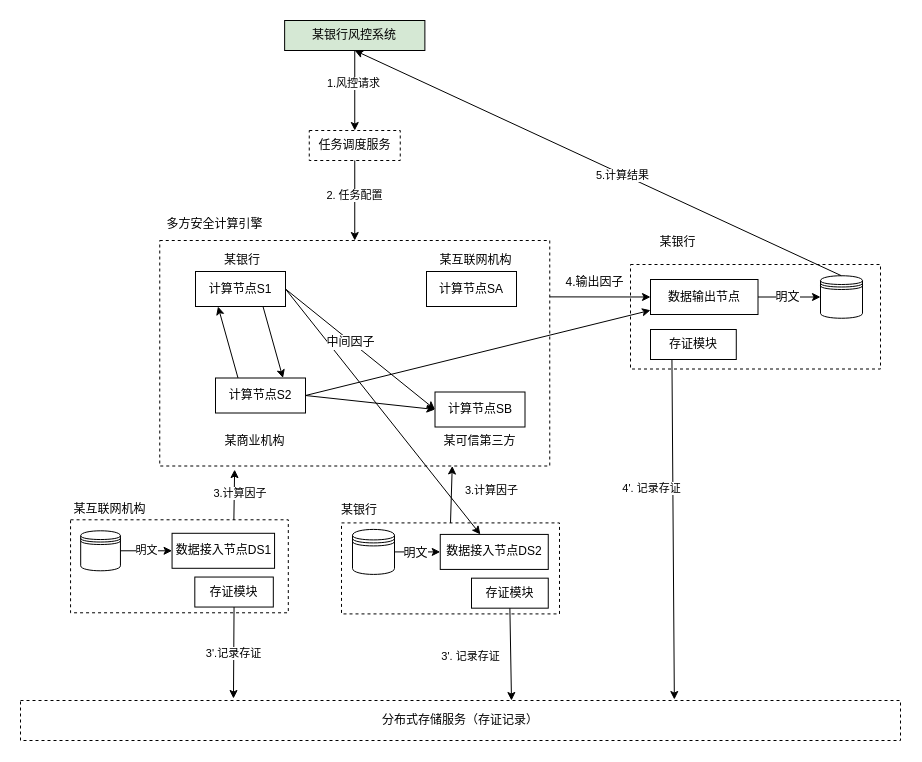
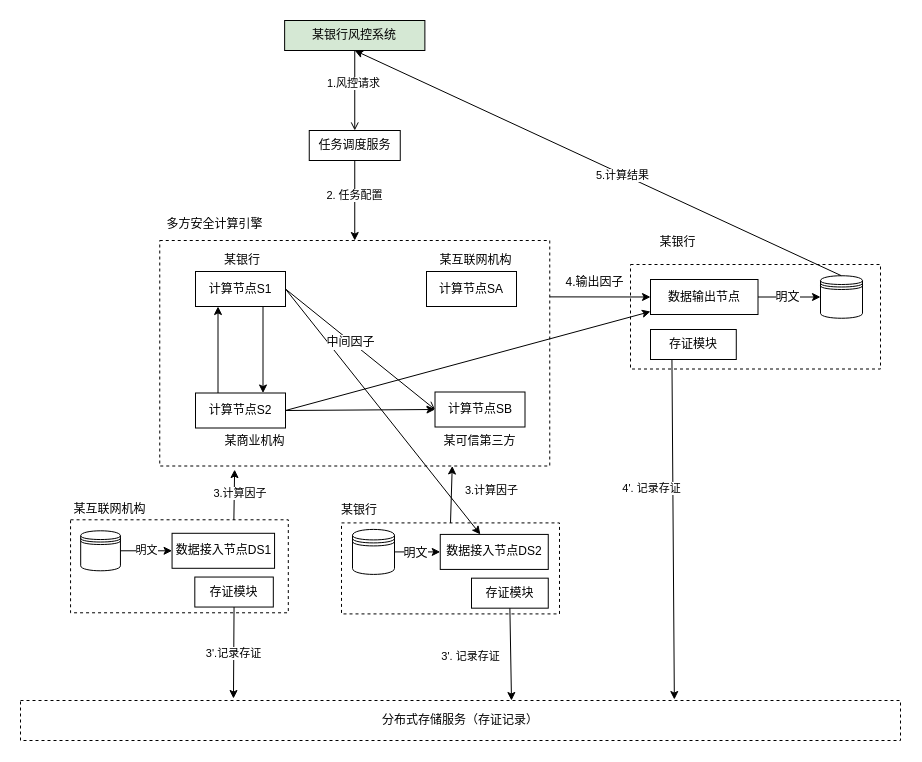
  <mxCell id="0" />
  <mxCell id="1" parent="0" />
  <mxCell id="2" value="" style="rounded=0;whiteSpace=wrap;html=1;dashed=1;" parent="1" vertex="1"><mxGeometry x="630" y="264" width="250" height="104.5" as="geometry" /></mxCell>
  <mxCell id="3" value="" style="rounded=0;whiteSpace=wrap;html=1;dashed=1;" parent="1" vertex="1"><mxGeometry x="341" y="522.42" width="218" height="91" as="geometry" /></mxCell>
  <mxCell id="4" value="" style="rounded=0;whiteSpace=wrap;html=1;dashed=1;" parent="1" vertex="1"><mxGeometry x="70.06" y="519.29" width="217.75" height="93" as="geometry" /></mxCell>
  <mxCell id="5" value="" style="rounded=0;whiteSpace=wrap;html=1;fillColor=none;labelPosition=center;verticalLabelPosition=middle;align=center;verticalAlign=middle;dashed=1;" parent="1" vertex="1"><mxGeometry x="159.25" y="240" width="390" height="225.5" as="geometry" /></mxCell>
  <mxCell id="6" value="数据接入节点DS2" style="rounded=0;whiteSpace=wrap;html=1;" parent="1" vertex="1"><mxGeometry x="439.75" y="533.92" width="108" height="35" as="geometry" /></mxCell>
- <mxCell id="7" value="任务调度服务" style="rounded=0;whiteSpace=wrap;html=1;dashed=1;" parent="1" vertex="1"><mxGeometry x="308.75" y="130" width="91" height="30" as="geometry" /></mxCell>
+ <mxCell id="7" value="任务调度服务" style="rounded=0;whiteSpace=wrap;html=1;" parent="1" vertex="1"><mxGeometry x="308.75" y="130" width="91" height="30" as="geometry" /></mxCell>
  <mxCell id="8" value="" style="endArrow=classic;html=1;entryX=0.5;entryY=0;entryDx=0;entryDy=0;exitX=0.5;exitY=1;exitDx=0;exitDy=0;" parent="1" source="7" target="5" edge="1"><mxGeometry width="50" height="50" relative="1" as="geometry"><mxPoint x="260" y="195" as="sourcePoint" /><mxPoint x="310" y="145" as="targetPoint" /></mxGeometry></mxCell>
  <mxCell id="9" value="2. 任务配置" style="edgeLabel;html=1;align=center;verticalAlign=middle;resizable=0;points=[];" parent="8" vertex="1" connectable="0"><mxGeometry x="-0.149" y="-1" relative="1" as="geometry"><mxPoint as="offset" /></mxGeometry></mxCell>
  <mxCell id="10" value="存证模块" style="rounded=0;whiteSpace=wrap;html=1;fillColor=none;" parent="1" vertex="1"><mxGeometry x="471" y="577.67" width="76.75" height="30" as="geometry" /></mxCell>
  <mxCell id="11" value="计算节点S1" style="rounded=0;whiteSpace=wrap;html=1;fillColor=none;" parent="1" vertex="1"><mxGeometry x="195" y="271" width="90" height="35" as="geometry" /></mxCell>
  <mxCell id="12" value="" style="endArrow=classic;html=1;exitX=0.25;exitY=0;exitDx=0;exitDy=0;entryX=0.25;entryY=1;entryDx=0;entryDy=0;" parent="1" source="13" target="11" edge="1"><mxGeometry width="50" height="50" relative="1" as="geometry"><mxPoint x="259.25" y="365.5" as="sourcePoint" /><mxPoint x="459.25" y="350.5" as="targetPoint" /></mxGeometry></mxCell>
- <mxCell id="13" value="计算节点S2" style="rounded=0;whiteSpace=wrap;html=1;fillColor=none;" parent="1" vertex="1"><mxGeometry x="215" y="377.5" width="90" height="35" as="geometry" /></mxCell>
+ <mxCell id="13" value="计算节点S2" style="rounded=0;whiteSpace=wrap;html=1;fillColor=none;" parent="1" vertex="1"><mxGeometry x="195" y="392.5" width="90" height="35" as="geometry" /></mxCell>
  <mxCell id="14" value="计算节点SB" style="rounded=0;whiteSpace=wrap;html=1;fillColor=none;" parent="1" vertex="1"><mxGeometry x="434.5" y="391.5" width="90" height="35" as="geometry" /></mxCell>
  <mxCell id="15" value="计算节点SA" style="rounded=0;whiteSpace=wrap;html=1;fillColor=none;" parent="1" vertex="1"><mxGeometry x="426" y="271" width="90" height="35" as="geometry" /></mxCell>
  <mxCell id="16" value="" style="endArrow=classic;html=1;exitX=0.75;exitY=1;exitDx=0;exitDy=0;entryX=0.75;entryY=0;entryDx=0;entryDy=0;" parent="1" source="11" target="13" edge="1"><mxGeometry width="50" height="50" relative="1" as="geometry"><mxPoint x="271.75" y="390.5" as="sourcePoint" /><mxPoint x="271.75" y="343" as="targetPoint" /></mxGeometry></mxCell>
  <mxCell id="17" value="" style="endArrow=classic;html=1;exitX=1;exitY=0.5;exitDx=0;exitDy=0;" parent="1" source="11" target="6" edge="1"><mxGeometry width="50" height="50" relative="1" as="geometry"><mxPoint x="316.75" y="343" as="sourcePoint" /><mxPoint x="316.75" y="390.5" as="targetPoint" /></mxGeometry></mxCell>
  <mxCell id="18" value="" style="endArrow=classic;html=1;exitX=1;exitY=0.5;exitDx=0;exitDy=0;entryX=0;entryY=0.5;entryDx=0;entryDy=0;" parent="1" source="13" target="14" edge="1"><mxGeometry width="50" height="50" relative="1" as="geometry"><mxPoint x="316.75" y="343" as="sourcePoint" /><mxPoint x="316.75" y="390.5" as="targetPoint" /></mxGeometry></mxCell>
  <mxCell id="19" value="" style="endArrow=classic;html=1;exitX=1;exitY=0.5;exitDx=0;exitDy=0;" parent="1" source="13" target="34" edge="1"><mxGeometry width="50" height="50" relative="1" as="geometry"><mxPoint x="316.75" y="343" as="sourcePoint" /><mxPoint x="316.75" y="390.5" as="targetPoint" /></mxGeometry></mxCell>
- <mxCell id="20" value="" style="endArrow=classic;html=1;exitX=1;exitY=0.5;exitDx=0;exitDy=0;entryX=0;entryY=0.5;entryDx=0;entryDy=0;" parent="1" source="11" target="14" edge="1"><mxGeometry width="50" height="50" relative="1" as="geometry"><mxPoint x="329.25" y="408" as="sourcePoint" /><mxPoint x="409.25" y="334.25" as="targetPoint" /></mxGeometry></mxCell>
+ <mxCell id="20" value="" style="endArrow=open;html=1;exitX=1;exitY=0.5;exitDx=0;exitDy=0;entryX=0;entryY=0.5;entryDx=0;entryDy=0;" parent="1" source="11" target="14" edge="1"><mxGeometry width="50" height="50" relative="1" as="geometry"><mxPoint x="329.25" y="408" as="sourcePoint" /><mxPoint x="409.25" y="334.25" as="targetPoint" /></mxGeometry></mxCell>
  <mxCell id="21" value="中间因子" style="text;html=1;align=center;verticalAlign=middle;resizable=0;points=[];labelBackgroundColor=#ffffff;" parent="20" vertex="1" connectable="0"><mxGeometry x="-0.128" y="-1" relative="1" as="geometry"><mxPoint as="offset" /></mxGeometry></mxCell>
  <mxCell id="22" value="某可信第三方" style="text;html=1;strokeColor=none;fillColor=none;align=center;verticalAlign=middle;whiteSpace=wrap;rounded=0;" parent="1" vertex="1"><mxGeometry x="417.12" y="430.5" width="124.75" height="20" as="geometry" /></mxCell>
  <mxCell id="23" value="某互联网机构" style="text;html=1;strokeColor=none;fillColor=none;align=center;verticalAlign=middle;whiteSpace=wrap;rounded=0;" parent="1" vertex="1"><mxGeometry x="408.62" y="250" width="133.25" height="20" as="geometry" /></mxCell>
  <mxCell id="24" value="某银行" style="text;html=1;strokeColor=none;fillColor=none;align=center;verticalAlign=middle;whiteSpace=wrap;rounded=0;" parent="1" vertex="1"><mxGeometry x="195" y="250" width="94.25" height="20" as="geometry" /></mxCell>
  <mxCell id="25" value="某商业机构" style="text;html=1;strokeColor=none;fillColor=none;align=center;verticalAlign=middle;whiteSpace=wrap;rounded=0;" parent="1" vertex="1"><mxGeometry x="199.25" y="430.5" width="110.75" height="20" as="geometry" /></mxCell>
  <mxCell id="26" value="" style="shape=datastore;whiteSpace=wrap;html=1;" parent="1" vertex="1"><mxGeometry x="352" y="528.92" width="42" height="45" as="geometry" /></mxCell>
  <mxCell id="27" value="" style="endArrow=classic;html=1;entryX=0;entryY=0.5;entryDx=0;entryDy=0;" parent="1" source="26" target="6" edge="1"><mxGeometry width="50" height="50" relative="1" as="geometry"><mxPoint x="373.5" y="511.42" as="sourcePoint" /><mxPoint x="423.5" y="461.42" as="targetPoint" /></mxGeometry></mxCell>
  <mxCell id="28" value="明文" style="text;html=1;align=center;verticalAlign=middle;resizable=0;points=[];labelBackgroundColor=#ffffff;" parent="27" vertex="1" connectable="0"><mxGeometry x="-0.142" y="-1" relative="1" as="geometry"><mxPoint as="offset" /></mxGeometry></mxCell>
  <mxCell id="29" value="数据接入节点DS1" style="rounded=0;whiteSpace=wrap;html=1;" parent="1" vertex="1"><mxGeometry x="171.56" y="532.79" width="102.5" height="35" as="geometry" /></mxCell>
  <mxCell id="30" value="存证模块" style="rounded=0;whiteSpace=wrap;html=1;fillColor=none;" parent="1" vertex="1"><mxGeometry x="194.31" y="576.54" width="78.5" height="30" as="geometry" /></mxCell>
  <mxCell id="31" value="" style="shape=datastore;whiteSpace=wrap;html=1;" parent="1" vertex="1"><mxGeometry x="80.19" y="530.29" width="39.75" height="40" as="geometry" /></mxCell>
  <mxCell id="32" value="明文" style="endArrow=classic;html=1;exitX=1;exitY=0.5;exitDx=0;exitDy=0;entryX=0;entryY=0.5;entryDx=0;entryDy=0;" parent="1" source="31" target="29" edge="1"><mxGeometry width="50" height="50" relative="1" as="geometry"><mxPoint x="102.56" y="502.29" as="sourcePoint" /><mxPoint x="152.56" y="452.29" as="targetPoint" /></mxGeometry></mxCell>
  <mxCell id="33" value="某互联网机构" style="text;html=1;strokeColor=none;fillColor=none;align=center;verticalAlign=middle;whiteSpace=wrap;rounded=0;" parent="1" vertex="1"><mxGeometry x="70.06" y="499.29" width="78.94" height="20" as="geometry" /></mxCell>
  <mxCell id="34" value="数据输出节点" style="rounded=0;whiteSpace=wrap;html=1;" parent="1" vertex="1"><mxGeometry x="650" y="279" width="107.5" height="35" as="geometry" /></mxCell>
  <mxCell id="35" value="存证模块" style="rounded=0;whiteSpace=wrap;html=1;fillColor=none;" parent="1" vertex="1"><mxGeometry x="650" y="329" width="85.78" height="30" as="geometry" /></mxCell>
  <mxCell id="36" value="" style="shape=datastore;whiteSpace=wrap;html=1;" parent="1" vertex="1"><mxGeometry x="820" y="275.25" width="42" height="42.5" as="geometry" /></mxCell>
  <mxCell id="37" value="" style="endArrow=classic;html=1;exitX=1;exitY=0.5;exitDx=0;exitDy=0;" parent="1" source="34" target="36" edge="1"><mxGeometry width="50" height="50" relative="1" as="geometry"><mxPoint x="702.5" y="324" as="sourcePoint" /><mxPoint x="752.5" y="274" as="targetPoint" /></mxGeometry></mxCell>
  <mxCell id="38" value="明文" style="text;html=1;align=center;verticalAlign=middle;resizable=0;points=[];labelBackgroundColor=#ffffff;" parent="37" vertex="1" connectable="0"><mxGeometry x="-0.057" relative="1" as="geometry"><mxPoint as="offset" /></mxGeometry></mxCell>
  <mxCell id="39" value="某银行" style="text;html=1;strokeColor=none;fillColor=none;align=center;verticalAlign=middle;whiteSpace=wrap;rounded=0;" parent="1" vertex="1"><mxGeometry x="630" y="232.25" width="94.5" height="20" as="geometry" /></mxCell>
  <mxCell id="40" value="分布式存储服务（存证记录）" style="rounded=0;whiteSpace=wrap;html=1;dashed=1;" parent="1" vertex="1"><mxGeometry x="20" y="700" width="880" height="40" as="geometry" /></mxCell>
  <mxCell id="41" value="3'.记录存证" style="endArrow=classic;html=1;exitX=0.5;exitY=1;exitDx=0;exitDy=0;entryX=0.242;entryY=-0.05;entryDx=0;entryDy=0;entryPerimeter=0;" parent="1" source="30" target="40" edge="1"><mxGeometry width="50" height="50" relative="1" as="geometry"><mxPoint x="116" y="547.69" as="sourcePoint" /><mxPoint x="236" y="710" as="targetPoint" /></mxGeometry></mxCell>
  <mxCell id="42" value="多方安全计算引擎" style="text;html=1;strokeColor=none;fillColor=none;align=center;verticalAlign=middle;whiteSpace=wrap;rounded=0;" parent="1" vertex="1"><mxGeometry x="159.25" y="214.25" width="110.75" height="20" as="geometry" /></mxCell>
  <mxCell id="43" value="" style="endArrow=classic;html=1;entryX=0;entryY=0.5;entryDx=0;entryDy=0;exitX=1;exitY=0.25;exitDx=0;exitDy=0;" parent="1" source="5" target="34" edge="1"><mxGeometry width="50" height="50" relative="1" as="geometry"><mxPoint x="570" y="240" as="sourcePoint" /><mxPoint x="582.5" y="275" as="targetPoint" /></mxGeometry></mxCell>
  <mxCell id="44" value="4.输出因子" style="text;html=1;align=center;verticalAlign=middle;resizable=0;points=[];labelBackgroundColor=#ffffff;" parent="43" vertex="1" connectable="0"><mxGeometry x="-0.056" y="3" relative="1" as="geometry"><mxPoint x="-4.21" y="-11.62" as="offset" /></mxGeometry></mxCell>
  <mxCell id="45" value="某银行" style="text;html=1;strokeColor=none;fillColor=none;align=center;verticalAlign=middle;whiteSpace=wrap;rounded=0;" parent="1" vertex="1"><mxGeometry x="329" y="500.42" width="60" height="20" as="geometry" /></mxCell>
  <mxCell id="46" value="" style="endArrow=classic;html=1;exitX=0.25;exitY=1;exitDx=0;exitDy=0;entryX=0.743;entryY=-0.025;entryDx=0;entryDy=0;entryPerimeter=0;" parent="1" source="35" target="40" edge="1"><mxGeometry width="50" height="50" relative="1" as="geometry"><mxPoint x="354.5" y="638.69" as="sourcePoint" /><mxPoint x="671" y="690" as="targetPoint" /></mxGeometry></mxCell>
  <mxCell id="47" value="4'. 记录存证" style="edgeLabel;html=1;align=center;verticalAlign=middle;resizable=0;points=[];" parent="46" vertex="1" connectable="0"><mxGeometry x="0.036" relative="1" as="geometry"><mxPoint x="-22.02" y="-47" as="offset" /></mxGeometry></mxCell>
  <mxCell id="48" value="" style="endArrow=classic;html=1;exitX=0.75;exitY=0;exitDx=0;exitDy=0;entryX=0.192;entryY=1.016;entryDx=0;entryDy=0;entryPerimeter=0;" parent="1" source="4" target="5" edge="1"><mxGeometry width="50" height="50" relative="1" as="geometry"><mxPoint x="130" y="340" as="sourcePoint" /><mxPoint x="180" y="290" as="targetPoint" /></mxGeometry></mxCell>
  <mxCell id="49" value="&amp;nbsp;3.计算因子" style="edgeLabel;html=1;align=center;verticalAlign=middle;resizable=0;points=[];" parent="48" vertex="1" connectable="0"><mxGeometry x="0.176" y="4" relative="1" as="geometry"><mxPoint x="7.94" y="3.03" as="offset" /></mxGeometry></mxCell>
  <mxCell id="50" value="" style="endArrow=classic;html=1;entryX=0.75;entryY=1;entryDx=0;entryDy=0;exitX=0.5;exitY=0;exitDx=0;exitDy=0;" parent="1" source="3" target="5" edge="1"><mxGeometry width="50" height="50" relative="1" as="geometry"><mxPoint x="455" y="520" as="sourcePoint" /><mxPoint x="180" y="320" as="targetPoint" /></mxGeometry></mxCell>
  <mxCell id="51" value="3.计算因子" style="edgeLabel;html=1;align=center;verticalAlign=middle;resizable=0;points=[];" parent="50" vertex="1" connectable="0"><mxGeometry x="-0.191" y="-1" relative="1" as="geometry"><mxPoint x="38.4" y="-10.01" as="offset" /></mxGeometry></mxCell>
  <mxCell id="52" value="某银行风控系统" style="rounded=0;whiteSpace=wrap;html=1;fillColor=#d5e8d4;" parent="1" vertex="1"><mxGeometry x="284.13" y="20" width="140.25" height="30" as="geometry" /></mxCell>
- <mxCell id="53" value="" style="endArrow=classic;html=1;entryX=0.5;entryY=0;entryDx=0;entryDy=0;exitX=0.5;exitY=1;exitDx=0;exitDy=0;" parent="1" source="52" target="7" edge="1"><mxGeometry width="50" height="50" relative="1" as="geometry"><mxPoint x="297.625" y="60" as="sourcePoint" /><mxPoint x="364.25" y="140" as="targetPoint" /></mxGeometry></mxCell>
+ <mxCell id="53" value="" style="endArrow=open;html=1;entryX=0.5;entryY=0;entryDx=0;entryDy=0;exitX=0.5;exitY=1;exitDx=0;exitDy=0;" parent="1" source="52" target="7" edge="1"><mxGeometry width="50" height="50" relative="1" as="geometry"><mxPoint x="297.625" y="60" as="sourcePoint" /><mxPoint x="364.25" y="140" as="targetPoint" /></mxGeometry></mxCell>
  <mxCell id="54" value="1.风控请求" style="edgeLabel;html=1;align=center;verticalAlign=middle;resizable=0;points=[];" parent="53" vertex="1" connectable="0"><mxGeometry x="-0.171" y="-2" relative="1" as="geometry"><mxPoint as="offset" /></mxGeometry></mxCell>
  <mxCell id="55" value="" style="endArrow=classic;html=1;entryX=0.5;entryY=1;entryDx=0;entryDy=0;exitX=0.5;exitY=0;exitDx=0;exitDy=0;" parent="1" source="36" target="52" edge="1"><mxGeometry width="50" height="50" relative="1" as="geometry"><mxPoint x="794.22" y="228" as="sourcePoint" /><mxPoint x="409.75" y="85" as="targetPoint" /></mxGeometry></mxCell>
  <mxCell id="56" value="5.计算结果" style="edgeLabel;html=1;align=center;verticalAlign=middle;resizable=0;points=[];" parent="55" vertex="1" connectable="0"><mxGeometry x="-0.101" y="1" relative="1" as="geometry"><mxPoint as="offset" /></mxGeometry></mxCell>
  <mxCell id="57" value="" style="endArrow=classic;html=1;exitX=0.5;exitY=1;exitDx=0;exitDy=0;" parent="1" source="10" edge="1"><mxGeometry width="50" height="50" relative="1" as="geometry"><mxPoint x="-86.5" y="249.25" as="sourcePoint" /><mxPoint x="511" y="700" as="targetPoint" /></mxGeometry></mxCell>
  <mxCell id="58" value="3'. 记录存证" style="edgeLabel;html=1;align=center;verticalAlign=middle;resizable=0;points=[];" parent="57" vertex="1" connectable="0"><mxGeometry x="0.036" relative="1" as="geometry"><mxPoint x="-40.78" as="offset" /></mxGeometry></mxCell>
